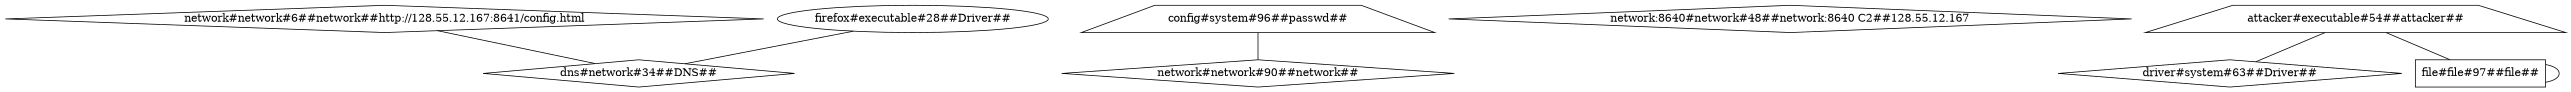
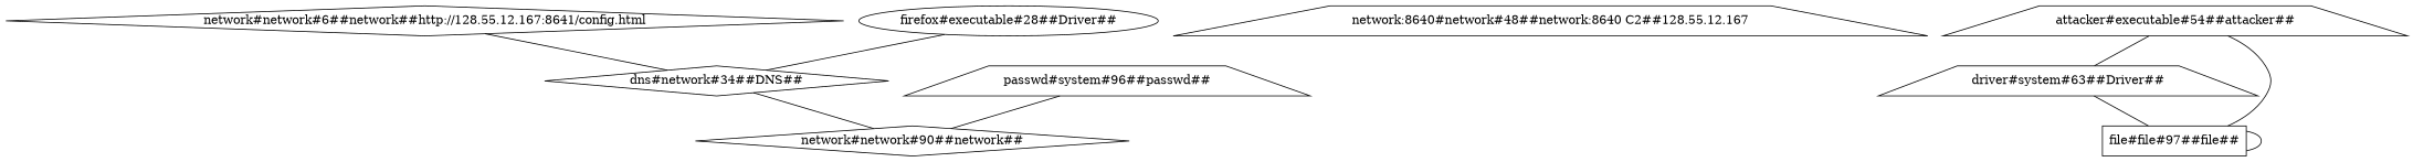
  graph {
    node [shape=diamond]
    n1 [label="network#network#6##network##http://128.55.12.167:8641/config.html"]
    n2 [label="dns#network#34##DNS##"]
    n3 [label="network#network#90##network##"]
    n4 [label="firefox#executable#28##Driver##" shape=oval]
-   n5 [label="network:8640#network#48##network:8640 C2##128.55.12.167"]
+   n5 [label="network:8640#network#48##network:8640 C2##128.55.12.167" shape=trapezium]
    n6 [label="attacker#executable#54##attacker##" shape=trapezium]
-   n7 [label="driver#system#63##Driver##"]
+   n7 [label="driver#system#63##Driver##" shape=trapezium]
    n8 [label="file#file#97##file##" shape=rectangle]
-   n9 [label="config#system#96##passwd##" shape=trapezium]
+   n9 [label="passwd#system#96##passwd##" shape=trapezium]
    n1 -- n2
+   n2 -- n3
    n4 -- n2
    n6 -- n7
    n6 -- n8
+   n7 -- n8
    n8 -- n8
    n9 -- n3
  }
